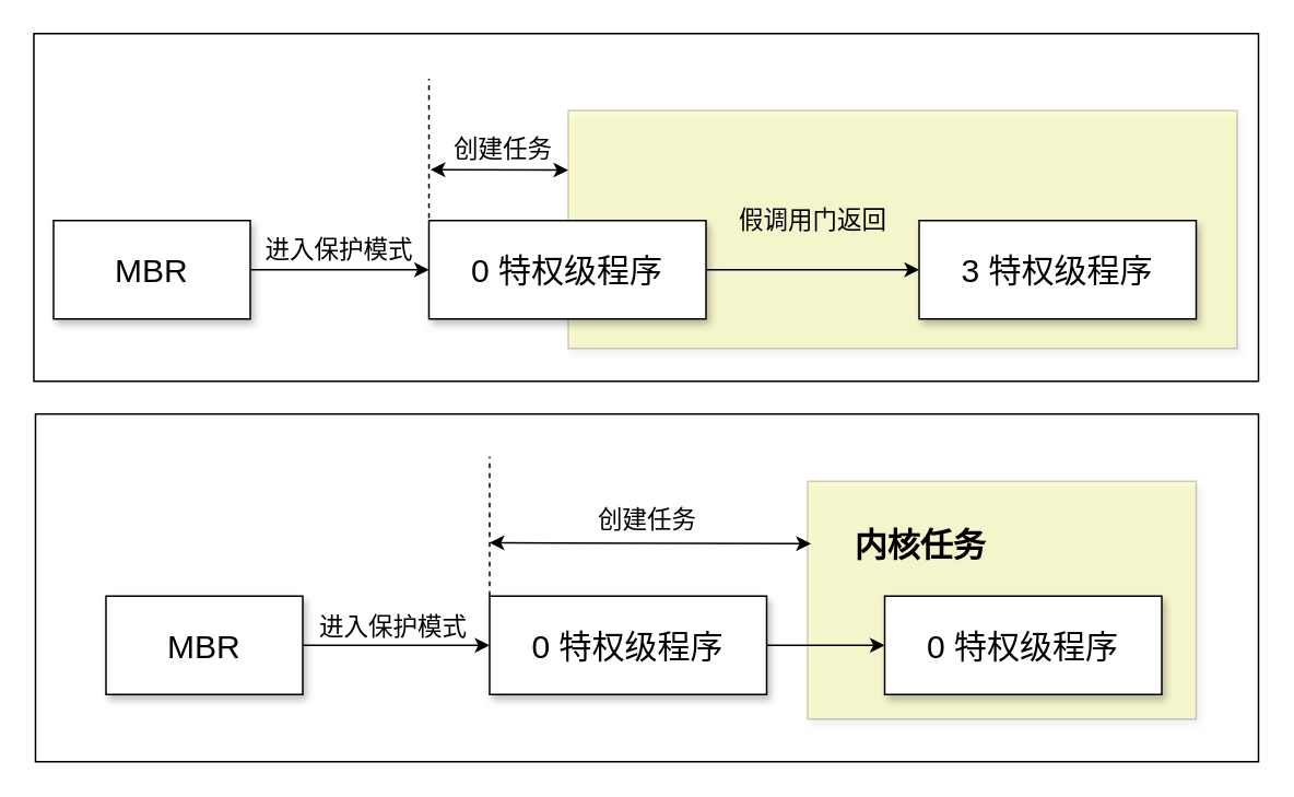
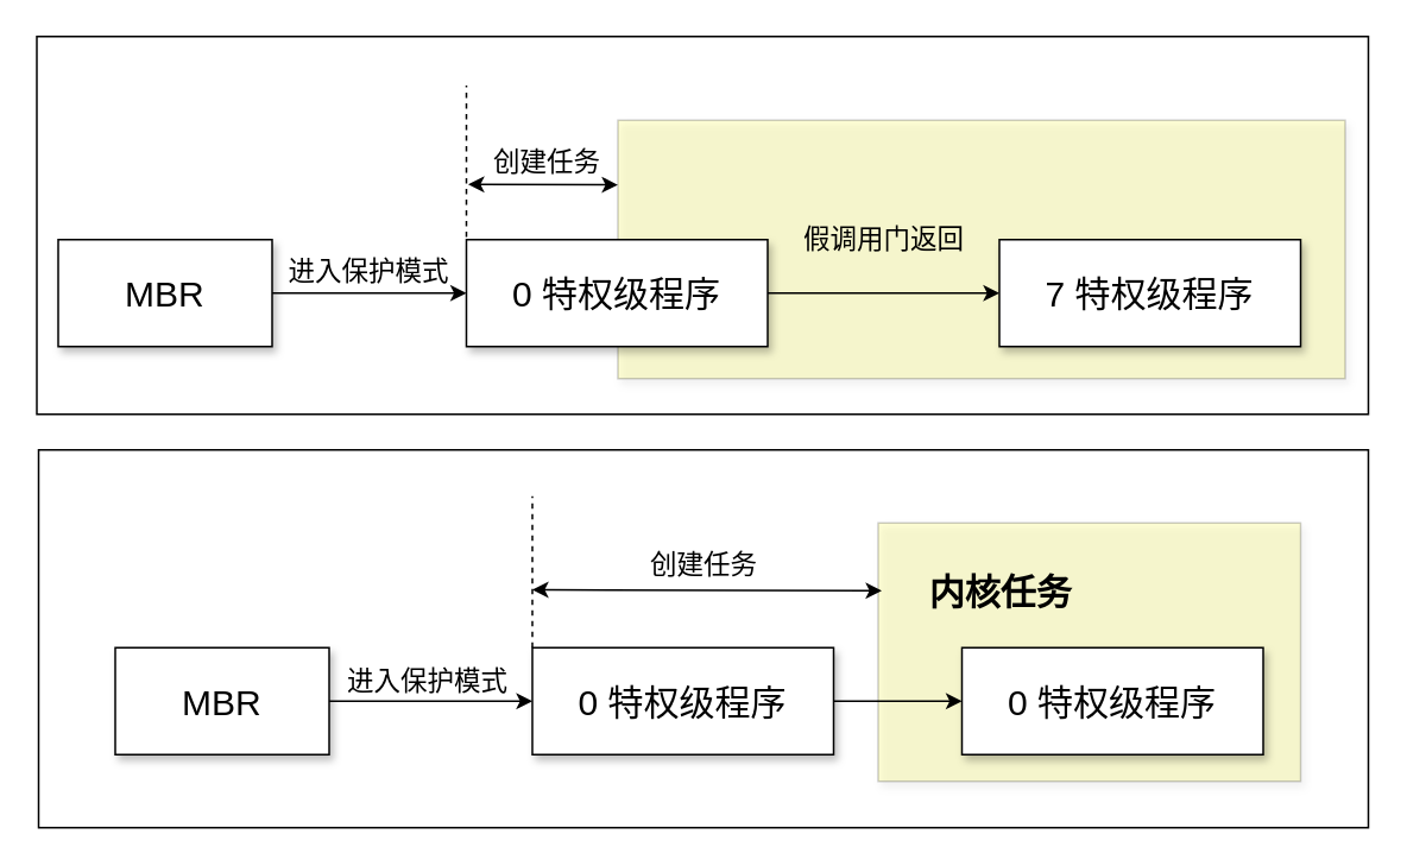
  <mxCell id="0" />
  <mxCell id="1" parent="0" />
  <mxCell id="2" value="" style="rounded=0;whiteSpace=wrap;html=1;shadow=0;fontSize=15;" vertex="1" parent="1"><mxGeometry x="21" y="252" width="746" height="212" as="geometry" /></mxCell>
  <mxCell id="3" value="" style="rounded=0;whiteSpace=wrap;html=1;shadow=0;fontSize=15;" vertex="1" parent="1"><mxGeometry x="20" y="20" width="747" height="212" as="geometry" /></mxCell>
  <mxCell id="4" value="" style="rounded=0;whiteSpace=wrap;html=1;shadow=1;fillColor=#FFFF33;opacity=20;" vertex="1" parent="1"><mxGeometry x="346" y="67" width="408" height="145" as="geometry" /></mxCell>
  <mxCell id="5" style="edgeStyle=orthogonalEdgeStyle;rounded=0;orthogonalLoop=1;jettySize=auto;html=1;" edge="1" parent="1" source="6" target="8"><mxGeometry relative="1" as="geometry" /></mxCell>
  <mxCell id="6" value="&lt;font style=&quot;font-size: 20px&quot;&gt;MBR&lt;/font&gt;" style="rounded=0;whiteSpace=wrap;html=1;shadow=1;" vertex="1" parent="1"><mxGeometry x="32" y="134" width="120" height="60" as="geometry" /></mxCell>
  <mxCell id="7" style="edgeStyle=orthogonalEdgeStyle;rounded=0;orthogonalLoop=1;jettySize=auto;html=1;entryX=0;entryY=0.5;entryDx=0;entryDy=0;" edge="1" parent="1" source="8" target="9"><mxGeometry relative="1" as="geometry" /></mxCell>
  <mxCell id="8" value="&lt;span style=&quot;font-size: 20px&quot;&gt;0 特权级程序&lt;/span&gt;" style="rounded=0;whiteSpace=wrap;html=1;shadow=1;" vertex="1" parent="1"><mxGeometry x="261" y="134" width="169" height="60" as="geometry" /></mxCell>
- <mxCell id="9" value="&lt;span style=&quot;font-size: 20px&quot;&gt;3 特权级程序&lt;/span&gt;" style="rounded=0;whiteSpace=wrap;html=1;shadow=1;" vertex="1" parent="1"><mxGeometry x="560" y="134" width="169" height="60" as="geometry" /></mxCell>
+ <mxCell id="9" value="&lt;span style=&quot;font-size: 20px&quot;&gt;7 特权级程序&lt;/span&gt;" style="rounded=0;whiteSpace=wrap;html=1;shadow=1;" vertex="1" parent="1"><mxGeometry x="560" y="134" width="169" height="60" as="geometry" /></mxCell>
  <mxCell id="10" value="&lt;font style=&quot;font-size: 15px;&quot;&gt;进入保护模式&lt;/font&gt;" style="text;html=1;strokeColor=none;fillColor=none;align=center;verticalAlign=middle;whiteSpace=wrap;rounded=0;shadow=1;opacity=20;fontSize=15;" vertex="1" parent="1"><mxGeometry x="152" y="141" width="109" height="20" as="geometry" /></mxCell>
  <mxCell id="11" value="&lt;font style=&quot;font-size: 15px&quot;&gt;假调用门返回&lt;/font&gt;" style="text;html=1;strokeColor=none;fillColor=none;align=center;verticalAlign=middle;whiteSpace=wrap;rounded=0;shadow=1;opacity=20;fontSize=15;" vertex="1" parent="1"><mxGeometry x="441" y="123" width="109" height="20" as="geometry" /></mxCell>
  <mxCell id="12" value="" style="rounded=0;whiteSpace=wrap;html=1;shadow=1;fillColor=#FFFF33;opacity=20;" vertex="1" parent="1"><mxGeometry x="492" y="293" width="237" height="145" as="geometry" /></mxCell>
  <mxCell id="13" style="edgeStyle=orthogonalEdgeStyle;rounded=0;orthogonalLoop=1;jettySize=auto;html=1;" edge="1" source="14" target="16" parent="1"><mxGeometry relative="1" as="geometry" /></mxCell>
  <mxCell id="14" value="&lt;font style=&quot;font-size: 20px&quot;&gt;MBR&lt;/font&gt;" style="rounded=0;whiteSpace=wrap;html=1;shadow=1;" vertex="1" parent="1"><mxGeometry x="64" y="363" width="120" height="60" as="geometry" /></mxCell>
  <mxCell id="15" style="edgeStyle=orthogonalEdgeStyle;rounded=0;orthogonalLoop=1;jettySize=auto;html=1;entryX=0;entryY=0.5;entryDx=0;entryDy=0;" edge="1" source="16" target="17" parent="1"><mxGeometry relative="1" as="geometry" /></mxCell>
  <mxCell id="16" value="&lt;span style=&quot;font-size: 20px&quot;&gt;0 特权级程序&lt;/span&gt;" style="rounded=0;whiteSpace=wrap;html=1;shadow=1;" vertex="1" parent="1"><mxGeometry x="298" y="363" width="169" height="60" as="geometry" /></mxCell>
  <mxCell id="17" value="&lt;span style=&quot;font-size: 20px&quot;&gt;0 特权级程序&lt;/span&gt;" style="rounded=0;whiteSpace=wrap;html=1;shadow=1;" vertex="1" parent="1"><mxGeometry x="539" y="363" width="169" height="60" as="geometry" /></mxCell>
  <mxCell id="18" value="&lt;b&gt;&lt;font style=&quot;font-size: 20px&quot;&gt;内核任务&lt;/font&gt;&lt;/b&gt;" style="text;html=1;strokeColor=none;fillColor=none;align=center;verticalAlign=middle;whiteSpace=wrap;rounded=0;shadow=1;opacity=20;" vertex="1" parent="1"><mxGeometry x="508.5" y="321" width="104" height="20" as="geometry" /></mxCell>
  <mxCell id="19" value="&lt;font style=&quot;font-size: 15px;&quot;&gt;进入保护模式&lt;/font&gt;" style="text;html=1;strokeColor=none;fillColor=none;align=center;verticalAlign=middle;whiteSpace=wrap;rounded=0;shadow=1;opacity=20;fontSize=15;" vertex="1" parent="1"><mxGeometry x="185" y="371" width="109" height="20" as="geometry" /></mxCell>
  <mxCell id="20" value="" style="endArrow=classic;startArrow=classic;html=1;fontSize=15;entryX=0;entryY=0.25;entryDx=0;entryDy=0;" edge="1" parent="1" target="4"><mxGeometry width="50" height="50" relative="1" as="geometry"><mxPoint x="262" y="103" as="sourcePoint" /><mxPoint x="456" y="203" as="targetPoint" /></mxGeometry></mxCell>
  <mxCell id="21" value="&lt;font style=&quot;font-size: 15px&quot;&gt;创建任务&lt;/font&gt;" style="text;html=1;strokeColor=none;fillColor=none;align=center;verticalAlign=middle;whiteSpace=wrap;rounded=0;shadow=1;opacity=20;fontSize=15;" vertex="1" parent="1"><mxGeometry x="273" y="80" width="67" height="20" as="geometry" /></mxCell>
  <mxCell id="22" value="" style="endArrow=classic;startArrow=classic;html=1;fontSize=15;" edge="1" parent="1"><mxGeometry width="50" height="50" relative="1" as="geometry"><mxPoint x="298" y="330.5" as="sourcePoint" /><mxPoint x="494" y="331" as="targetPoint" /></mxGeometry></mxCell>
  <mxCell id="23" value="&lt;font style=&quot;font-size: 15px&quot;&gt;创建任务&lt;/font&gt;" style="text;html=1;strokeColor=none;fillColor=none;align=center;verticalAlign=middle;whiteSpace=wrap;rounded=0;shadow=1;opacity=20;fontSize=15;" vertex="1" parent="1"><mxGeometry x="360.5" y="306" width="67" height="20" as="geometry" /></mxCell>
  <mxCell id="24" value="" style="endArrow=none;html=1;fontSize=15;dashed=1;" edge="1" parent="1"><mxGeometry width="50" height="50" relative="1" as="geometry"><mxPoint x="261" y="132.5" as="sourcePoint" /><mxPoint x="261" y="47.5" as="targetPoint" /></mxGeometry></mxCell>
  <mxCell id="25" value="" style="endArrow=none;html=1;fontSize=15;dashed=1;" edge="1" parent="1"><mxGeometry width="50" height="50" relative="1" as="geometry"><mxPoint x="298" y="363" as="sourcePoint" /><mxPoint x="298" y="278" as="targetPoint" /></mxGeometry></mxCell>
